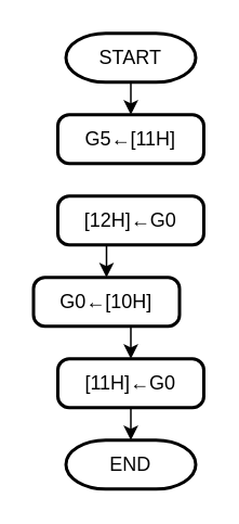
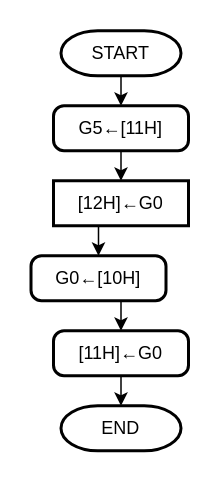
  <mxCell id="0" />
  <mxCell id="1" parent="0" />
  <mxCell id="2" style="edgeStyle=orthogonalEdgeStyle;rounded=0;orthogonalLoop=1;jettySize=auto;html=1;exitX=0.5;exitY=1;exitDx=0;exitDy=0;exitPerimeter=0;entryX=0.5;entryY=0;entryDx=0;entryDy=0;" parent="1" source="3" target="5" edge="1"><mxGeometry relative="1" as="geometry" /></mxCell>
  <mxCell id="3" value="START" style="strokeWidth=2;html=1;shape=mxgraph.flowchart.terminator;whiteSpace=wrap;" parent="1" vertex="1"><mxGeometry x="40" y="20" width="80" height="30" as="geometry" /></mxCell>
+ <mxCell id="4" style="edgeStyle=orthogonalEdgeStyle;rounded=0;orthogonalLoop=1;jettySize=auto;html=1;exitX=0.5;exitY=1;exitDx=0;exitDy=0;entryX=0.5;entryY=0;entryDx=0;entryDy=0;" parent="1" source="5" target="7" edge="1"><mxGeometry relative="1" as="geometry" /></mxCell>
  <mxCell id="5" value="G5←[11H]" style="rounded=1;whiteSpace=wrap;html=1;absoluteArcSize=1;arcSize=14;strokeWidth=2;" parent="1" vertex="1"><mxGeometry x="35" y="70" width="90" height="30" as="geometry" /></mxCell>
  <mxCell id="6" style="edgeStyle=orthogonalEdgeStyle;rounded=0;orthogonalLoop=1;jettySize=auto;html=1;exitX=0.5;exitY=1;exitDx=0;exitDy=0;entryX=0.5;entryY=0;entryDx=0;entryDy=0;" parent="1" source="7" target="10" edge="1"><mxGeometry relative="1" as="geometry" /></mxCell>
- <mxCell id="7" value="[12H]←G0" style="rounded=1;whiteSpace=wrap;html=1;absoluteArcSize=1;arcSize=14;strokeWidth=2;" parent="1" vertex="1"><mxGeometry x="35" y="120" width="90" height="30" as="geometry" /></mxCell>
+ <mxCell id="7" value="[12H]←G0" style="whiteSpace=wrap;html=1;absoluteArcSize=1;arcSize=14;strokeWidth=2;rounded=0;" parent="1" vertex="1"><mxGeometry x="35" y="120" width="90" height="30" as="geometry" /></mxCell>
  <mxCell id="8" value="END" style="strokeWidth=2;html=1;shape=mxgraph.flowchart.terminator;whiteSpace=wrap;" parent="1" vertex="1"><mxGeometry x="40" y="270" width="80" height="30" as="geometry" /></mxCell>
  <mxCell id="9" style="edgeStyle=orthogonalEdgeStyle;rounded=0;orthogonalLoop=1;jettySize=auto;html=1;exitX=0.5;exitY=1;exitDx=0;exitDy=0;entryX=0.5;entryY=0;entryDx=0;entryDy=0;" parent="1" source="10" target="12" edge="1"><mxGeometry relative="1" as="geometry" /></mxCell>
  <mxCell id="10" value="G0←[10H]" style="rounded=1;whiteSpace=wrap;html=1;absoluteArcSize=1;arcSize=14;strokeWidth=2;" parent="1" vertex="1"><mxGeometry x="20" y="170" width="90" height="30" as="geometry" /></mxCell>
  <mxCell id="11" style="edgeStyle=orthogonalEdgeStyle;rounded=0;orthogonalLoop=1;jettySize=auto;html=1;exitX=0.5;exitY=1;exitDx=0;exitDy=0;entryX=0.5;entryY=0;entryDx=0;entryDy=0;entryPerimeter=0;" parent="1" source="12" target="8" edge="1"><mxGeometry relative="1" as="geometry" /></mxCell>
  <mxCell id="12" value="[11H]←G0" style="rounded=1;whiteSpace=wrap;html=1;absoluteArcSize=1;arcSize=14;strokeWidth=2;" parent="1" vertex="1"><mxGeometry x="35" y="220" width="90" height="30" as="geometry" /></mxCell>
